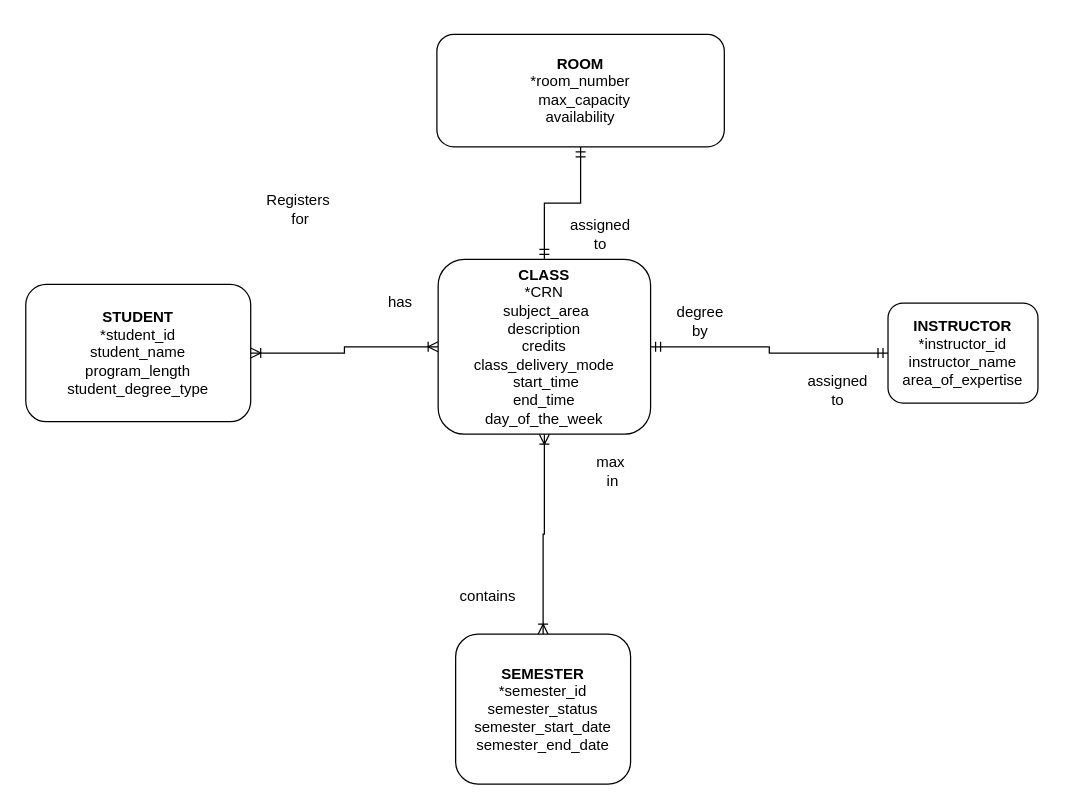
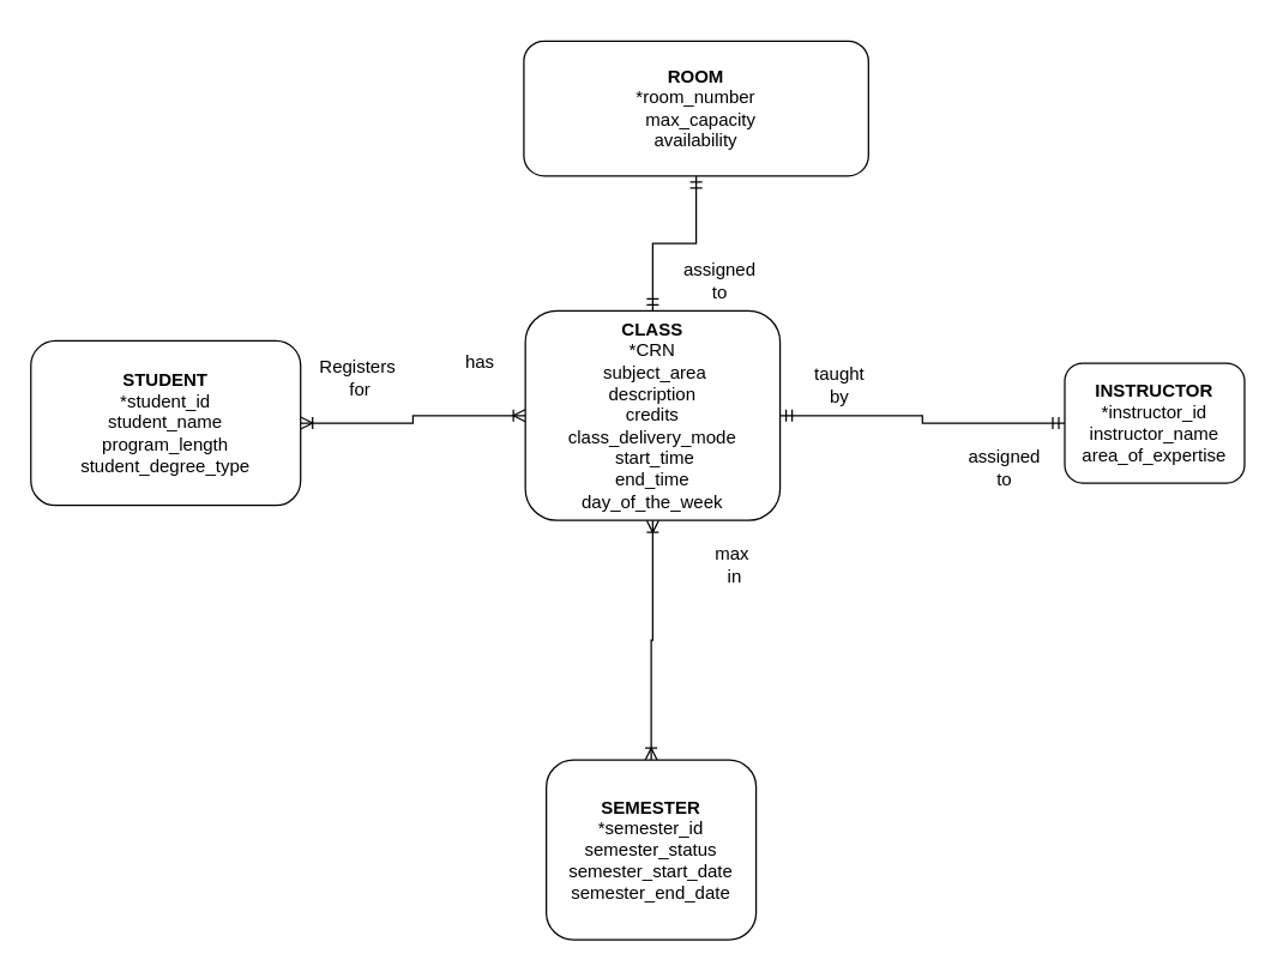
  <mxCell id="0" />
  <mxCell id="1" parent="0" />
  <mxCell id="2" style="edgeStyle=orthogonalEdgeStyle;rounded=0;orthogonalLoop=1;jettySize=auto;html=1;entryX=0;entryY=0.5;entryDx=0;entryDy=0;startArrow=ERoneToMany;startFill=0;endArrow=ERoneToMany;endFill=0;" edge="1" parent="1" source="3" target="8"><mxGeometry relative="1" as="geometry" /></mxCell>
  <mxCell id="3" value="&lt;b&gt;STUDENT&lt;br&gt;&lt;/b&gt;*student_id&lt;br&gt;student_name&lt;br&gt;program_length&lt;br&gt;student_degree_type" style="rounded=1;whiteSpace=wrap;html=1;" vertex="1" parent="1"><mxGeometry x="20" y="220" width="180" height="110" as="geometry" /></mxCell>
- <mxCell id="4" value="Registers&amp;nbsp;&lt;br&gt;for" style="text;html=1;strokeColor=none;fillColor=none;align=center;verticalAlign=middle;whiteSpace=wrap;rounded=0;" vertex="1" parent="1"><mxGeometry x="220" y="150" width="40" height="20" as="geometry" /></mxCell>
+ <mxCell id="4" value="Registers&amp;nbsp;&lt;br&gt;for" style="text;html=1;strokeColor=none;fillColor=none;align=center;verticalAlign=middle;whiteSpace=wrap;rounded=0;" vertex="1" parent="1"><mxGeometry x="220" y="235" width="40" height="20" as="geometry" /></mxCell>
  <mxCell id="5" style="edgeStyle=orthogonalEdgeStyle;rounded=0;orthogonalLoop=1;jettySize=auto;html=1;entryX=1;entryY=0.5;entryDx=0;entryDy=0;startArrow=ERmandOne;startFill=0;endArrow=ERmandOne;endFill=0;" edge="1" parent="1" source="6" target="8"><mxGeometry relative="1" as="geometry" /></mxCell>
  <mxCell id="6" value="&lt;b&gt;INSTRUCTOR&lt;br&gt;&lt;/b&gt;*instructor_id&lt;br&gt;instructor_name&lt;br&gt;area_of_expertise" style="rounded=1;whiteSpace=wrap;html=1;" vertex="1" parent="1"><mxGeometry x="710" y="235" width="120" height="80" as="geometry" /></mxCell>
  <mxCell id="7" style="edgeStyle=orthogonalEdgeStyle;rounded=0;orthogonalLoop=1;jettySize=auto;html=1;entryX=0.5;entryY=0;entryDx=0;entryDy=0;startArrow=ERoneToMany;startFill=0;endArrow=ERoneToMany;endFill=0;exitX=0.5;exitY=1;exitDx=0;exitDy=0;" edge="1" parent="1" source="8" target="9"><mxGeometry relative="1" as="geometry"><mxPoint x="434" y="350" as="sourcePoint" /></mxGeometry></mxCell>
  <mxCell id="8" value="&lt;b&gt;&lt;br&gt;CLASS&lt;/b&gt;&lt;br&gt;&lt;font style=&quot;font-size: 12px&quot;&gt;*CRN&lt;br style=&quot;font-size: 12px&quot;&gt;&lt;/font&gt;&lt;span id=&quot;docs-internal-guid-e7ad7113-7fff-e49c-ba22-5c3ec23e797c&quot; style=&quot;font-size: 12px&quot;&gt;&lt;span style=&quot;font-family: &amp;#34;calibri&amp;#34; , sans-serif ; background-color: transparent ; vertical-align: baseline ; font-size: 12px&quot;&gt;&lt;font style=&quot;font-size: 12px&quot;&gt;&amp;nbsp;subject_area &lt;br style=&quot;font-size: 12px&quot;&gt;description &lt;br style=&quot;font-size: 12px&quot;&gt;credits&lt;br style=&quot;font-size: 12px&quot;&gt;class_delivery_mode&lt;/font&gt;&lt;span id=&quot;docs-internal-guid-253ebf49-7fff-1c81-654f-d881c3253ac8&quot; style=&quot;font-size: 12px&quot;&gt;&lt;span style=&quot;font-family: &amp;#34;calibri&amp;#34; , sans-serif ; background-color: transparent ; vertical-align: baseline ; font-size: 12px&quot;&gt;&lt;br&gt;&lt;/span&gt;&lt;/span&gt;&lt;span id=&quot;docs-internal-guid-616765d9-7fff-2e44-37c8-e8f302292f5b&quot; style=&quot;font-size: 12px&quot;&gt;&lt;span style=&quot;font-family: &amp;#34;calibri&amp;#34; , sans-serif ; background-color: transparent ; vertical-align: baseline ; font-size: 12px&quot;&gt;&amp;nbsp;start_time&lt;br style=&quot;font-size: 12px&quot;&gt;end_time&lt;br&gt;&lt;/span&gt;&lt;/span&gt;day_of_the_week&lt;br&gt;&lt;br&gt;&lt;/span&gt;&lt;/span&gt;" style="rounded=1;whiteSpace=wrap;html=1;" vertex="1" parent="1"><mxGeometry x="350" y="200" width="170" height="140" as="geometry" /></mxCell>
  <mxCell id="9" value="&lt;b&gt;SEMESTER&lt;/b&gt;&lt;br&gt;*semester_id&lt;br&gt;semester_status&lt;br&gt;semester_start_date&lt;br&gt;semester_end_date" style="rounded=1;whiteSpace=wrap;html=1;" vertex="1" parent="1"><mxGeometry x="364" y="500" width="140" height="120" as="geometry" /></mxCell>
  <mxCell id="10" style="edgeStyle=orthogonalEdgeStyle;rounded=0;orthogonalLoop=1;jettySize=auto;html=1;entryX=0.5;entryY=0;entryDx=0;entryDy=0;startArrow=ERmandOne;startFill=0;endArrow=ERmandOne;endFill=0;" edge="1" parent="1" source="11" target="8"><mxGeometry relative="1" as="geometry" /></mxCell>
  <mxCell id="11" value="&lt;b&gt;&lt;br&gt;&lt;br&gt;&lt;br&gt;ROOM&lt;/b&gt;&lt;span id=&quot;docs-internal-guid-e7ad7113-7fff-e49c-ba22-5c3ec23e797c&quot; style=&quot;font-size: 12px&quot;&gt;&lt;span style=&quot;font-family: &amp;#34;calibri&amp;#34; , sans-serif ; background-color: transparent ; vertical-align: baseline ; font-size: 12px&quot;&gt;&lt;font style=&quot;font-size: 12px&quot;&gt;&lt;br&gt;&lt;/font&gt;&lt;span id=&quot;docs-internal-guid-253ebf49-7fff-1c81-654f-d881c3253ac8&quot; style=&quot;font-size: 12px&quot;&gt;&lt;span style=&quot;font-family: &amp;#34;calibri&amp;#34; , sans-serif ; background-color: transparent ; vertical-align: baseline ; font-size: 12px&quot;&gt;*room_number&lt;br style=&quot;font-size: 12px&quot;&gt;&amp;nbsp; max_capacity&lt;br&gt;availability&lt;br&gt;&lt;br&gt;&lt;/span&gt;&lt;/span&gt;&lt;br&gt;&lt;br&gt;&lt;/span&gt;&lt;/span&gt;" style="rounded=1;whiteSpace=wrap;html=1;" vertex="1" parent="1"><mxGeometry x="349" y="20" width="230" height="90" as="geometry" /></mxCell>
  <mxCell id="12" value="has" style="text;html=1;strokeColor=none;fillColor=none;align=center;verticalAlign=middle;whiteSpace=wrap;rounded=0;" vertex="1" parent="1"><mxGeometry x="300" y="225" width="40" height="20" as="geometry" /></mxCell>
  <mxCell id="13" value="assigned&lt;br&gt;to" style="text;html=1;strokeColor=none;fillColor=none;align=center;verticalAlign=middle;whiteSpace=wrap;rounded=0;" vertex="1" parent="1"><mxGeometry x="650" y="295" width="40" height="20" as="geometry" /></mxCell>
- <mxCell id="14" value="degree by" style="text;html=1;strokeColor=none;fillColor=none;align=center;verticalAlign=middle;whiteSpace=wrap;rounded=0;" vertex="1" parent="1"><mxGeometry x="540" y="240" width="40" height="20" as="geometry" /></mxCell>
+ <mxCell id="14" value="taught by" style="text;html=1;strokeColor=none;fillColor=none;align=center;verticalAlign=middle;whiteSpace=wrap;rounded=0;" vertex="1" parent="1"><mxGeometry x="540" y="240" width="40" height="20" as="geometry" /></mxCell>
  <mxCell id="15" value="max&amp;nbsp;&lt;br&gt;in" style="text;html=1;strokeColor=none;fillColor=none;align=center;verticalAlign=middle;whiteSpace=wrap;rounded=0;" vertex="1" parent="1"><mxGeometry x="470" y="360" width="40" height="20" as="geometry" /></mxCell>
- <mxCell id="16" value="contains" style="text;html=1;strokeColor=none;fillColor=none;align=center;verticalAlign=middle;whiteSpace=wrap;rounded=0;" vertex="1" parent="1"><mxGeometry x="370" y="460" width="40" height="20" as="geometry" /></mxCell>
  <mxCell id="17" value="assigned&lt;br&gt;to" style="text;html=1;strokeColor=none;fillColor=none;align=center;verticalAlign=middle;whiteSpace=wrap;rounded=0;" vertex="1" parent="1"><mxGeometry x="460" y="170" width="40" height="20" as="geometry" /></mxCell>
